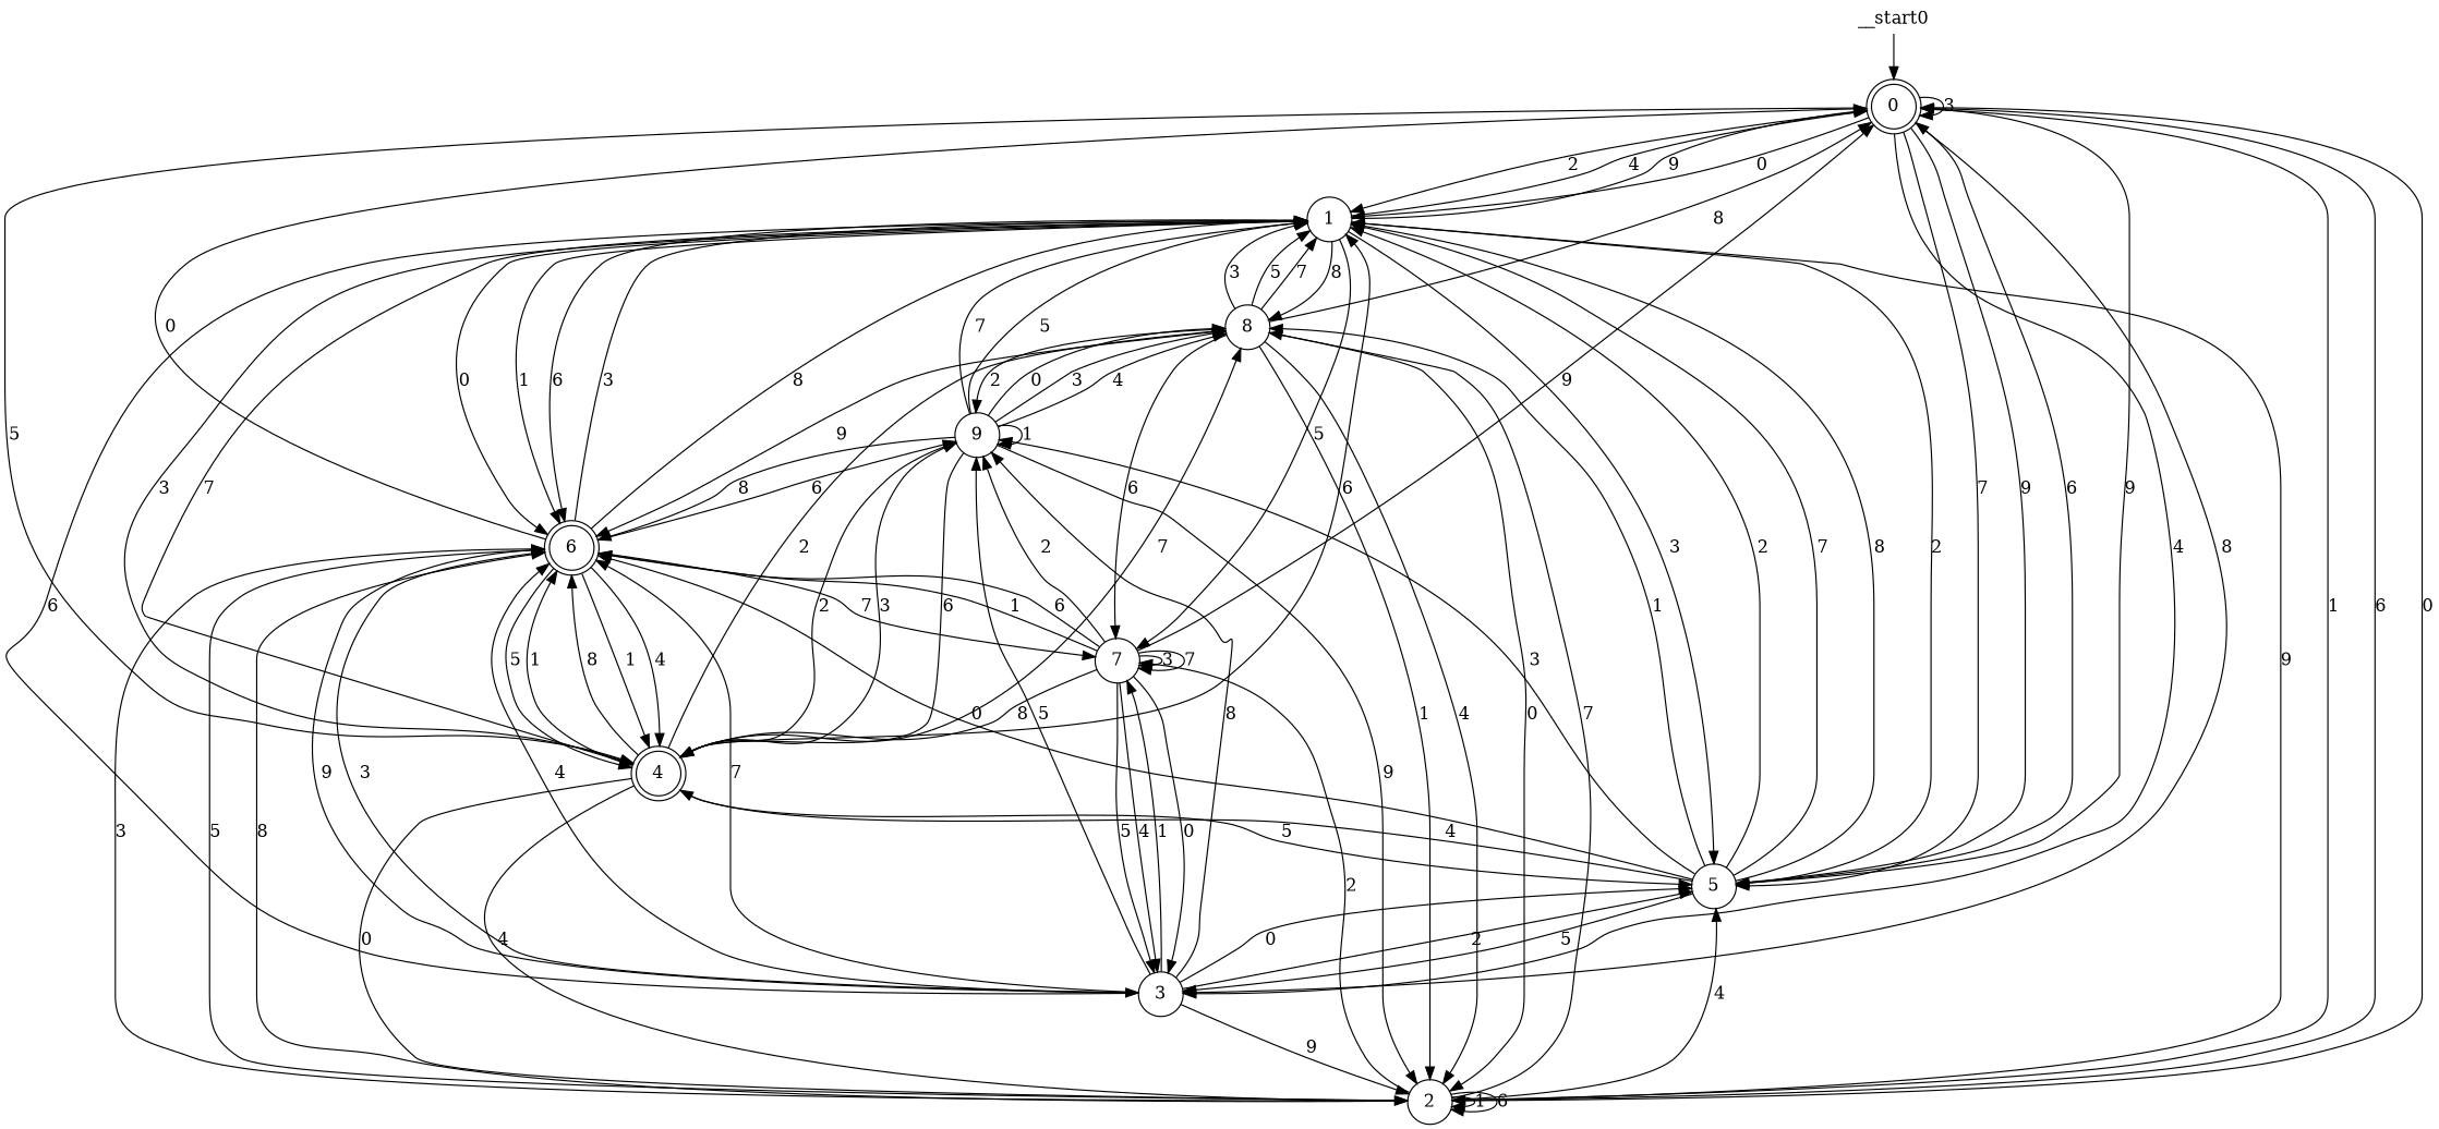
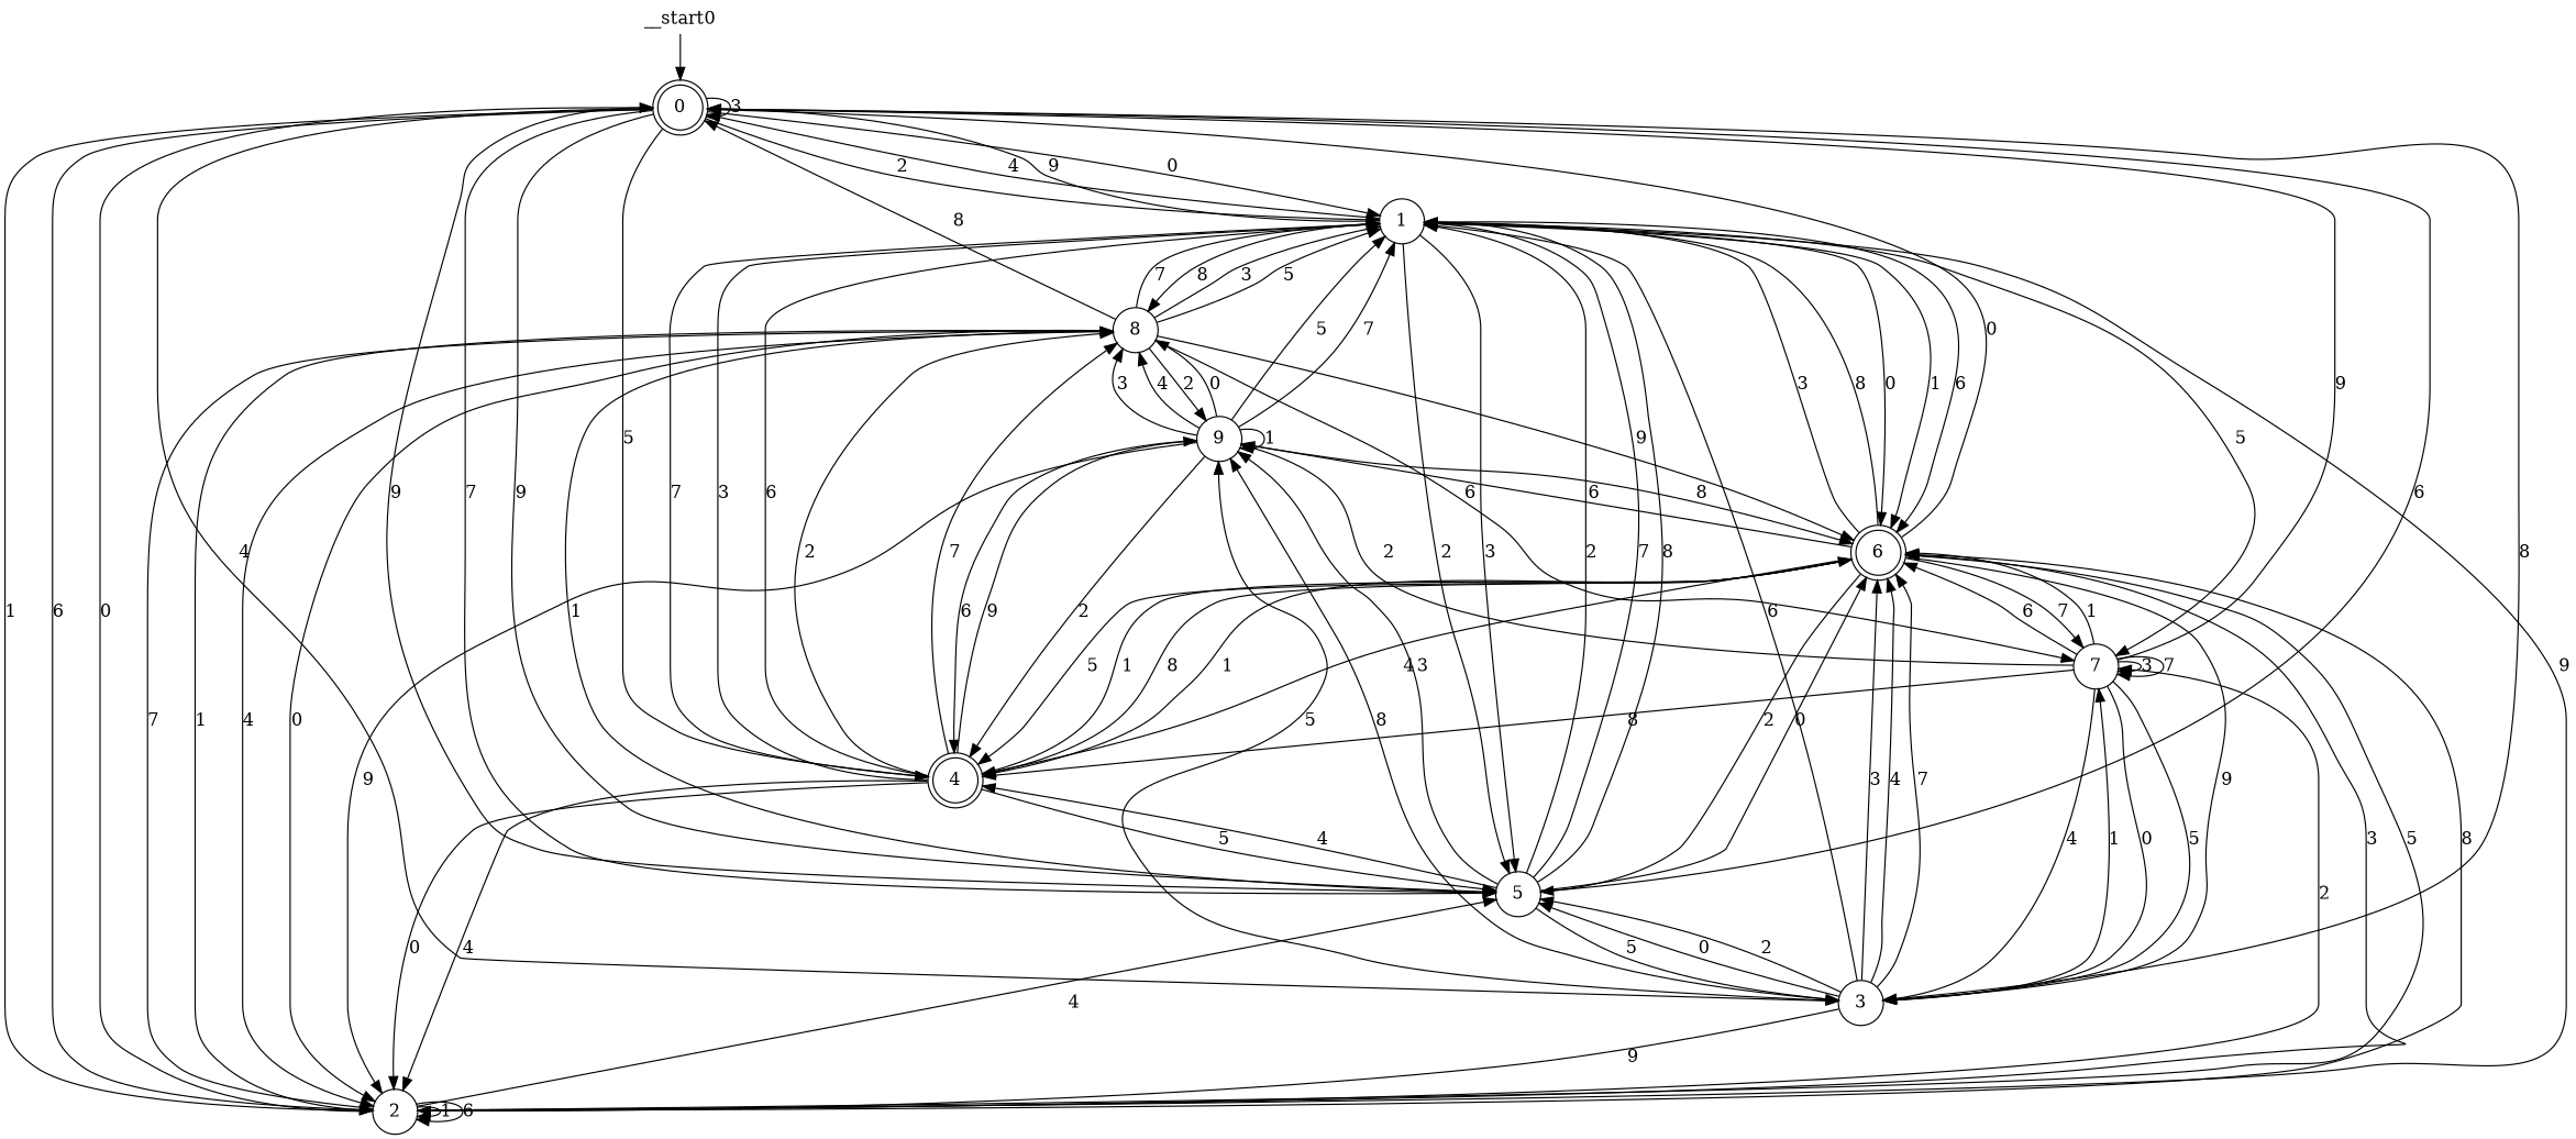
  digraph {
    node [shape=circle]
    n1 [label=0 shape=doublecircle]
    n2 [label=1]
    n3 [label=2]
    n4 [label=3]
    n5 [label=4 shape=doublecircle]
    n6 [label=5]
    n7 [label=6 shape=doublecircle]
    n8 [label=7]
    n9 [label=8]
    n10 [label=9]
    __start0 [height=0 shape=none width=0]
    n1 -> n1 [label=3]
    n1 -> n2 [label=0]
    n1 -> n2 [label=2]
    n1 -> n3 [label=1]
    n1 -> n3 [label=6]
    n1 -> n4 [label=4]
    n1 -> n4 [label=8]
    n1 -> n5 [label=5]
    n1 -> n6 [label=7]
    n1 -> n6 [label=9]
    n2 -> n1 [label=4]
    n2 -> n1 [label=9]
    n2 -> n5 [label=7]
    n2 -> n6 [label=2]
    n2 -> n6 [label=3]
    n2 -> n7 [label=0]
    n2 -> n7 [label=1]
    n2 -> n7 [label=6]
    n2 -> n8 [label=5]
    n2 -> n9 [label=8]
    n3 -> n1 [label=0]
    n3 -> n2 [label=9]
    n3 -> n3 [label=1]
    n3 -> n3 [label=6]
    n3 -> n6 [label=4]
    n3 -> n7 [label=3]
    n3 -> n7 [label=5]
    n3 -> n7 [label=8]
    n3 -> n8 [label=2]
    n3 -> n9 [label=7]
    n4 -> n2 [label=6]
    n4 -> n3 [label=9]
    n4 -> n6 [label=0]
    n4 -> n6 [label=2]
    n4 -> n7 [label=3]
    n4 -> n7 [label=4]
    n4 -> n7 [label=7]
    n4 -> n8 [label=1]
    n4 -> n10 [label=5]
    n4 -> n10 [label=8]
    n5 -> n2 [label=3]
    n5 -> n2 [label=6]
    n5 -> n3 [label=0]
    n5 -> n3 [label=4]
    n5 -> n6 [label=5]
    n5 -> n7 [label=1]
    n5 -> n7 [label=8]
    n5 -> n9 [label=2]
    n5 -> n9 [label=7]
-   n5 -> n10 [label=3]
+   n5 -> n10 [label=9]
    n6 -> n1 [label=6]
    n6 -> n1 [label=9]
    n6 -> n2 [label=2]
    n6 -> n2 [label=7]
    n6 -> n2 [label=8]
    n6 -> n4 [label=5]
    n6 -> n5 [label=4]
    n6 -> n7 [label=0]
    n6 -> n9 [label=1]
    n6 -> n10 [label=3]
    n7 -> n1 [label=0]
    n7 -> n2 [label=3]
    n7 -> n2 [label=8]
    n7 -> n4 [label=9]
    n7 -> n5 [label=1]
    n7 -> n5 [label=4]
    n7 -> n5 [label=5]
+   n7 -> n6 [label=2]
    n7 -> n8 [label=7]
    n7 -> n10 [label=6]
    n8 -> n1 [label=9]
    n8 -> n4 [label=0]
    n8 -> n4 [label=4]
    n8 -> n4 [label=5]
    n8 -> n5 [label=8]
    n8 -> n7 [label=1]
    n8 -> n7 [label=6]
    n8 -> n8 [label=3]
    n8 -> n8 [label=7]
    n8 -> n10 [label=2]
    n9 -> n1 [label=8]
    n9 -> n2 [label=3]
    n9 -> n2 [label=5]
    n9 -> n2 [label=7]
    n9 -> n3 [label=0]
    n9 -> n3 [label=1]
    n9 -> n3 [label=4]
    n9 -> n7 [label=9]
    n9 -> n8 [label=6]
    n9 -> n10 [label=2]
    n10 -> n2 [label=5]
    n10 -> n2 [label=7]
    n10 -> n3 [label=9]
    n10 -> n5 [label=2]
    n10 -> n5 [label=6]
    n10 -> n7 [label=8]
    n10 -> n9 [label=0]
    n10 -> n9 [label=3]
    n10 -> n9 [label=4]
    n10 -> n10 [label=1]
    __start0 -> n1
  }
